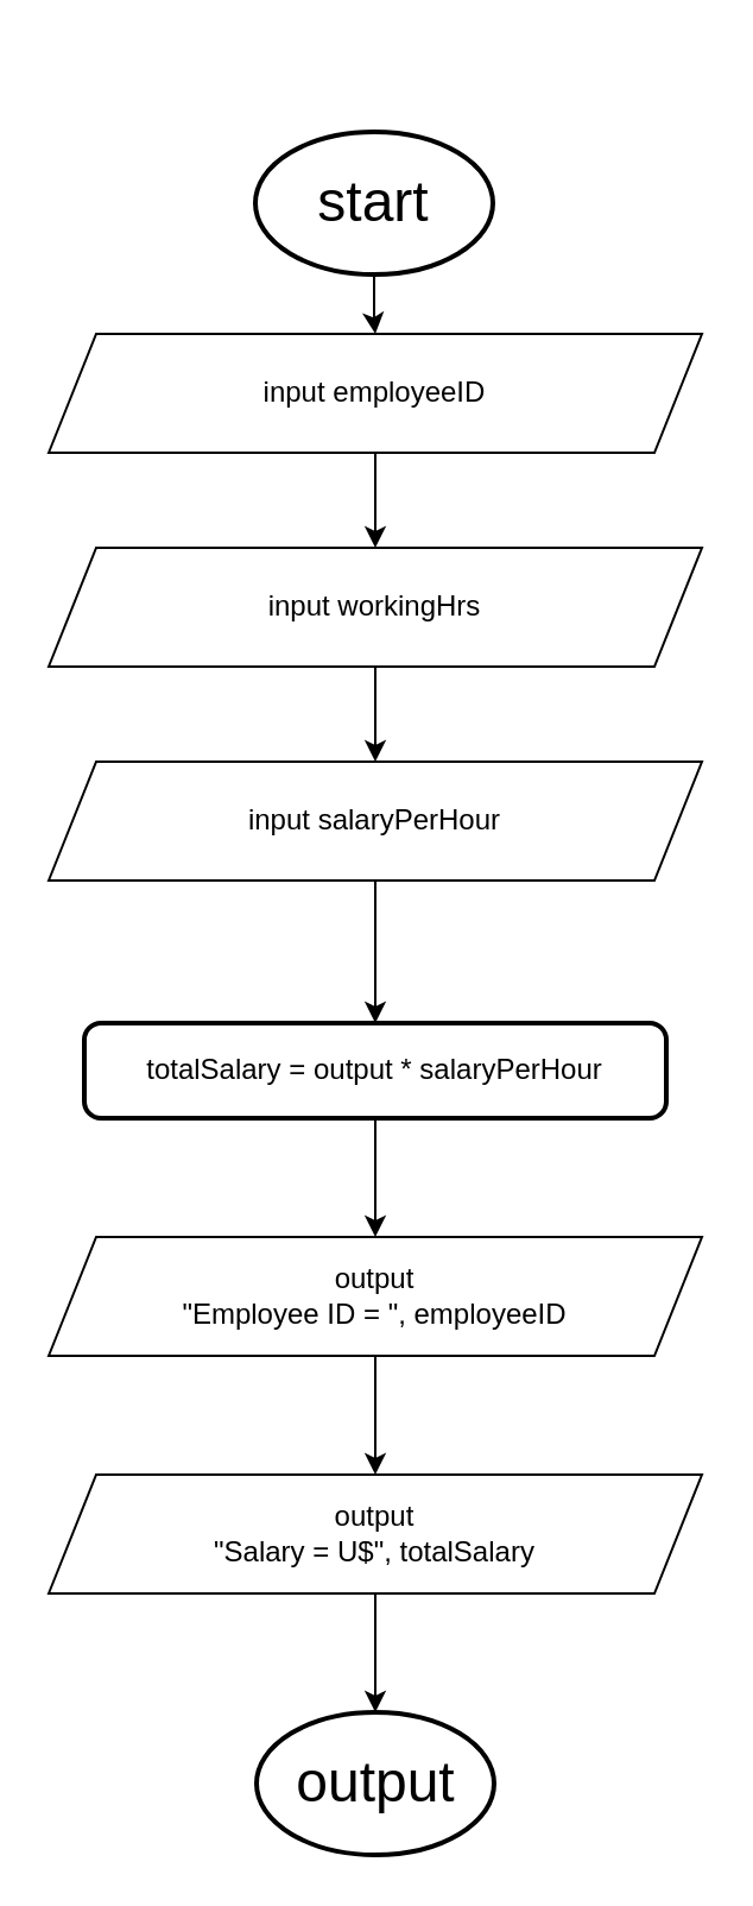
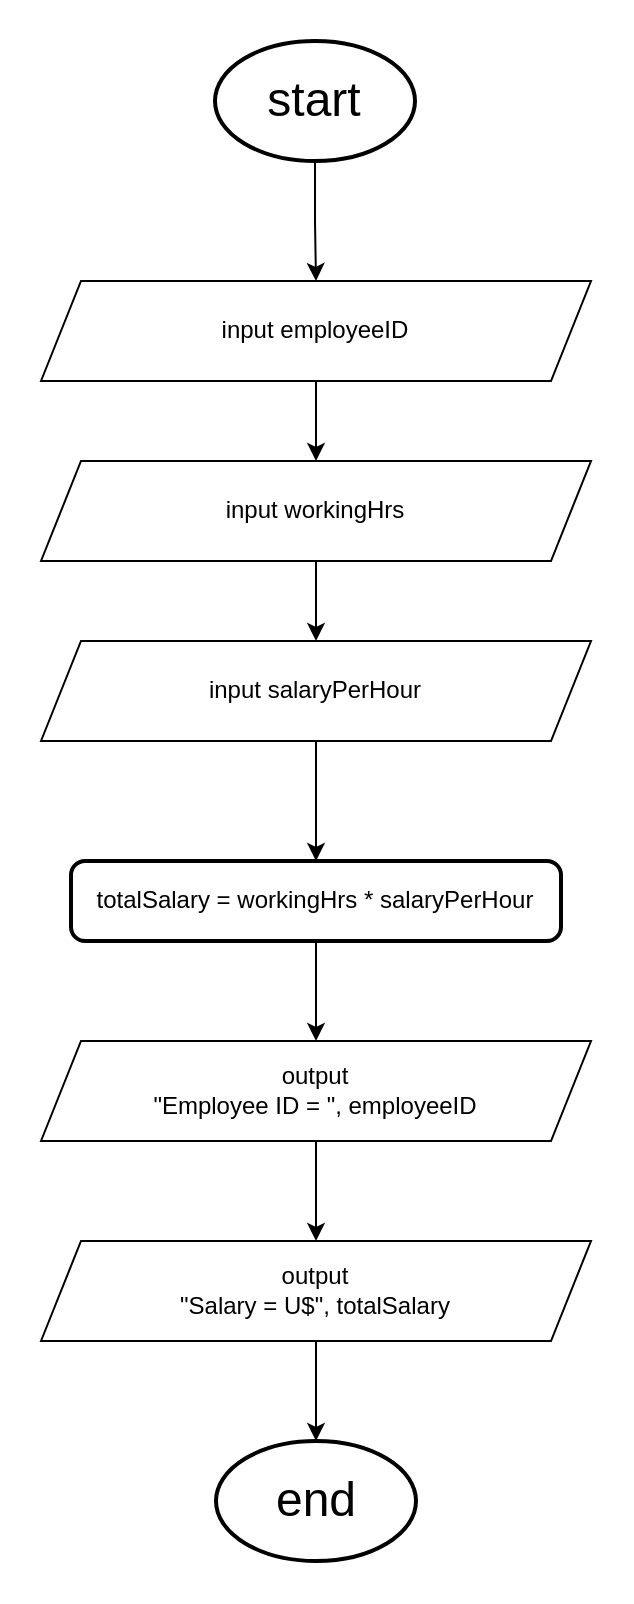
  <mxCell id="0" />
  <mxCell id="1" parent="0" />
  <mxCell id="2" style="edgeStyle=orthogonalEdgeStyle;rounded=0;orthogonalLoop=1;jettySize=auto;html=1;entryX=0.5;entryY=0;entryDx=0;entryDy=0;" edge="1" parent="1" source="3" target="6"><mxGeometry relative="1" as="geometry" /></mxCell>
- <mxCell id="3" value="&lt;font style=&quot;font-size: 24px;&quot;&gt;start&lt;/font&gt;" style="strokeWidth=2;html=1;shape=mxgraph.flowchart.start_1;whiteSpace=wrap;" vertex="1" parent="1"><mxGeometry x="107" y="55" width="100" height="60" as="geometry" /></mxCell>
- <mxCell id="4" value="&lt;font style=&quot;font-size: 24px;&quot;&gt;output&lt;/font&gt;" style="strokeWidth=2;html=1;shape=mxgraph.flowchart.start_1;whiteSpace=wrap;" vertex="1" parent="1"><mxGeometry x="107.5" y="720" width="100" height="60" as="geometry" /></mxCell>
+ <mxCell id="3" value="&lt;font style=&quot;font-size: 24px;&quot;&gt;start&lt;/font&gt;" style="strokeWidth=2;html=1;shape=mxgraph.flowchart.start_1;whiteSpace=wrap;" vertex="1" parent="1"><mxGeometry x="107" y="20" width="100" height="60" as="geometry" /></mxCell>
+ <mxCell id="4" value="&lt;font style=&quot;font-size: 24px;&quot;&gt;end&lt;/font&gt;" style="strokeWidth=2;html=1;shape=mxgraph.flowchart.start_1;whiteSpace=wrap;" vertex="1" parent="1"><mxGeometry x="107.5" y="720" width="100" height="60" as="geometry" /></mxCell>
  <mxCell id="5" style="edgeStyle=orthogonalEdgeStyle;rounded=0;orthogonalLoop=1;jettySize=auto;html=1;entryX=0.5;entryY=0;entryDx=0;entryDy=0;" edge="1" parent="1" source="6" target="8"><mxGeometry relative="1" as="geometry" /></mxCell>
  <mxCell id="6" value="input employeeID&lt;span style=&quot;color: rgba(0, 0, 0, 0); font-family: monospace; font-size: 0px; text-align: start; text-wrap-mode: nowrap;&quot;&gt;%3CmxGraphModel%3E%3Croot%3E%3CmxCell%20id%3D%220%22%2F%3E%3CmxCell%20id%3D%221%22%20parent%3D%220%22%2F%3E%3CmxCell%20id%3D%222%22%20value%3D%22RealData%5B6%5D%20%3D%20%7B7%2C%204%2C%201%2C%208%2C%203%2C%202%7D%22%20style%3D%22rounded%3D1%3BwhiteSpace%3Dwrap%3Bhtml%3D1%3BabsoluteArcSize%3D1%3BarcSize%3D14%3BstrokeWidth%3D2%3B%22%20vertex%3D%221%22%20parent%3D%221%22%3E%3CmxGeometry%20x%3D%22335%22%20y%3D%22135%22%20width%3D%22180%22%20height%3D%2240%22%20as%3D%22geometry%22%2F%3E%3C%2FmxCell%3E%3C%2Froot%3E%3C%2FmxGraphModel%3E&lt;/span&gt;" style="shape=parallelogram;perimeter=parallelogramPerimeter;whiteSpace=wrap;html=1;fixedSize=1;" vertex="1" parent="1"><mxGeometry x="20" y="140" width="275" height="50" as="geometry" /></mxCell>
  <mxCell id="7" style="edgeStyle=orthogonalEdgeStyle;rounded=0;orthogonalLoop=1;jettySize=auto;html=1;entryX=0.5;entryY=0;entryDx=0;entryDy=0;" edge="1" parent="1" source="8" target="12"><mxGeometry relative="1" as="geometry" /></mxCell>
  <mxCell id="8" value="input workingHrs&lt;span style=&quot;color: rgba(0, 0, 0, 0); font-family: monospace; font-size: 0px; text-align: start; text-wrap-mode: nowrap;&quot;&gt;%3CmxGraphModel%3E%3Croot%3E%3CmxCell%20id%3D%220%22%2F%3E%3CmxCell%20id%3D%221%22%20parent%3D%220%22%2F%3E%3CmxCell%20id%3D%222%22%20value%3D%22RealData%5B6%5D%20%3D%20%7B7%2C%204%2C%201%2C%208%2C%203%2C%202%7D%22%20style%3D%22rounded%3D1%3BwhiteSpace%3Dwrap%3Bhtml%3D1%3BabsoluteArcSize%3D1%3BarcSize%3D14%3BstrokeWidth%3D2%3B%22%20vertex%3D%221%22%20parent%3D%221%22%3E%3CmxGeometry%20x%3D%22335%22%20y%3D%22135%22%20width%3D%22180%22%20height%3D%2240%22%20as%3D%22geometry%22%2F%3E%3C%2FmxCell%3E%3C%2Froot%3E%3C%2FmxGraphModel%3E&lt;/span&gt;" style="shape=parallelogram;perimeter=parallelogramPerimeter;whiteSpace=wrap;html=1;fixedSize=1;" vertex="1" parent="1"><mxGeometry x="20" y="230" width="275" height="50" as="geometry" /></mxCell>
  <mxCell id="9" style="edgeStyle=orthogonalEdgeStyle;rounded=0;orthogonalLoop=1;jettySize=auto;html=1;entryX=0.5;entryY=0;entryDx=0;entryDy=0;" edge="1" parent="1" source="10" target="14"><mxGeometry relative="1" as="geometry" /></mxCell>
- <mxCell id="10" value="totalSalary = output * salaryPerHour" style="rounded=1;whiteSpace=wrap;html=1;absoluteArcSize=1;arcSize=14;strokeWidth=2;" vertex="1" parent="1"><mxGeometry x="35" y="430" width="245" height="40" as="geometry" /></mxCell>
+ <mxCell id="10" value="totalSalary = workingHrs * salaryPerHour" style="rounded=1;whiteSpace=wrap;html=1;absoluteArcSize=1;arcSize=14;strokeWidth=2;" vertex="1" parent="1"><mxGeometry x="35" y="430" width="245" height="40" as="geometry" /></mxCell>
  <mxCell id="11" style="edgeStyle=orthogonalEdgeStyle;rounded=0;orthogonalLoop=1;jettySize=auto;html=1;entryX=0.5;entryY=0;entryDx=0;entryDy=0;" edge="1" parent="1" source="12" target="10"><mxGeometry relative="1" as="geometry" /></mxCell>
  <mxCell id="12" value="input salaryPerHour&lt;span style=&quot;color: rgba(0, 0, 0, 0); font-family: monospace; font-size: 0px; text-align: start; text-wrap-mode: nowrap;&quot;&gt;%3CmxGraphModel%3E%3Croot%3E%3CmxCell%20id%3D%220%22%2F%3E%3CmxCell%20id%3D%221%22%20parent%3D%220%22%2F%3E%3CmxCell%20id%3D%222%22%20value%3D%22RealData%5B6%5D%20%3D%20%7B7%2C%204%2C%201%2C%208%2C%203%2C%202%7D%22%20style%3D%22rounded%3D1%3BwhiteSpace%3Dwrap%3Bhtml%3D1%3BabsoluteArcSize%3D1%3BarcSize%3D14%3BstrokeWidth%3D2%3B%22%20vertex%3D%221%22%20parent%3D%221%22%3E%3CmxGeometry%20x%3D%22335%22%20y%3D%22135%22%20width%3D%22180%22%20height%3D%2240%22%20as%3D%22geometry%22%2F%3E%3C%2FmxCell%3E%3C%2Froot%3E%3C%2FmxGraphModel%3E&lt;/span&gt;" style="shape=parallelogram;perimeter=parallelogramPerimeter;whiteSpace=wrap;html=1;fixedSize=1;" vertex="1" parent="1"><mxGeometry x="20" y="320" width="275" height="50" as="geometry" /></mxCell>
  <mxCell id="13" style="edgeStyle=orthogonalEdgeStyle;rounded=0;orthogonalLoop=1;jettySize=auto;html=1;entryX=0.5;entryY=0;entryDx=0;entryDy=0;" edge="1" parent="1" source="14" target="15"><mxGeometry relative="1" as="geometry" /></mxCell>
  <mxCell id="14" value="output&lt;br&gt;&quot;Employee ID = &quot;, employeeID" style="shape=parallelogram;perimeter=parallelogramPerimeter;whiteSpace=wrap;html=1;fixedSize=1;" vertex="1" parent="1"><mxGeometry x="20" y="520" width="275" height="50" as="geometry" /></mxCell>
  <mxCell id="15" value="output&lt;br&gt;&quot;Salary = U$&quot;, totalSalary" style="shape=parallelogram;perimeter=parallelogramPerimeter;whiteSpace=wrap;html=1;fixedSize=1;" vertex="1" parent="1"><mxGeometry x="20" y="620" width="275" height="50" as="geometry" /></mxCell>
  <mxCell id="16" style="edgeStyle=orthogonalEdgeStyle;rounded=0;orthogonalLoop=1;jettySize=auto;html=1;entryX=0.5;entryY=0;entryDx=0;entryDy=0;entryPerimeter=0;" edge="1" parent="1" source="15" target="4"><mxGeometry relative="1" as="geometry" /></mxCell>
